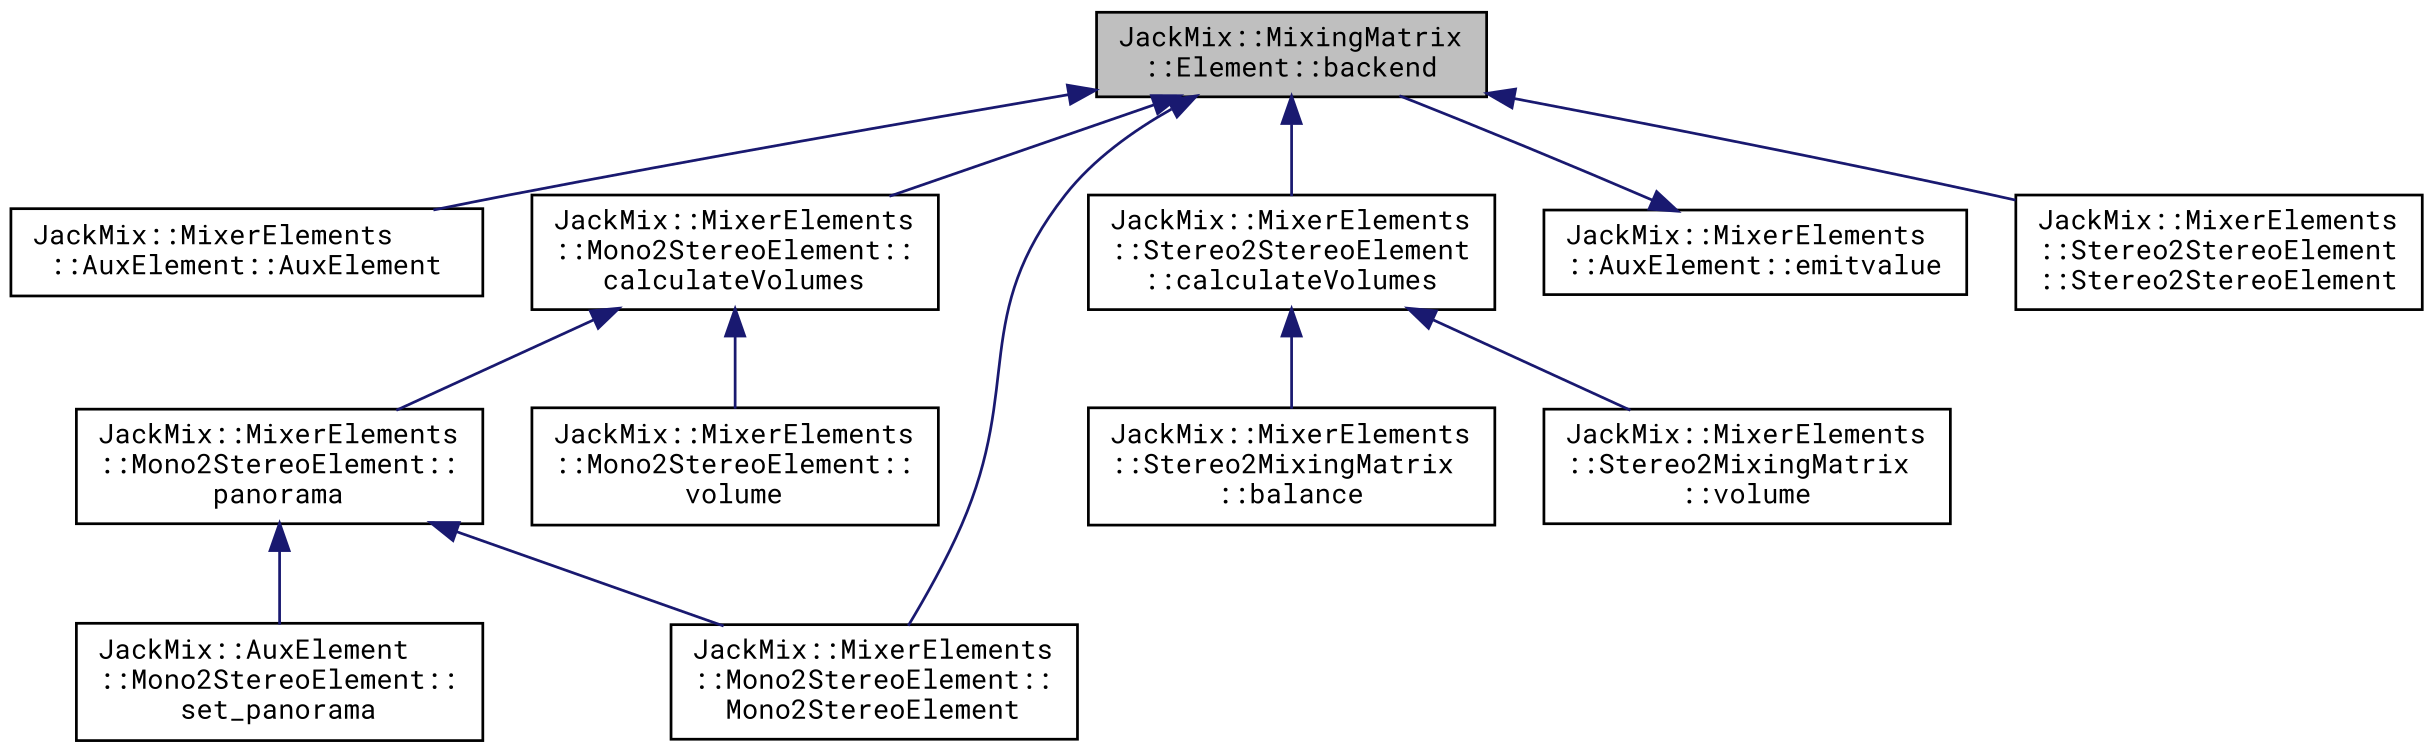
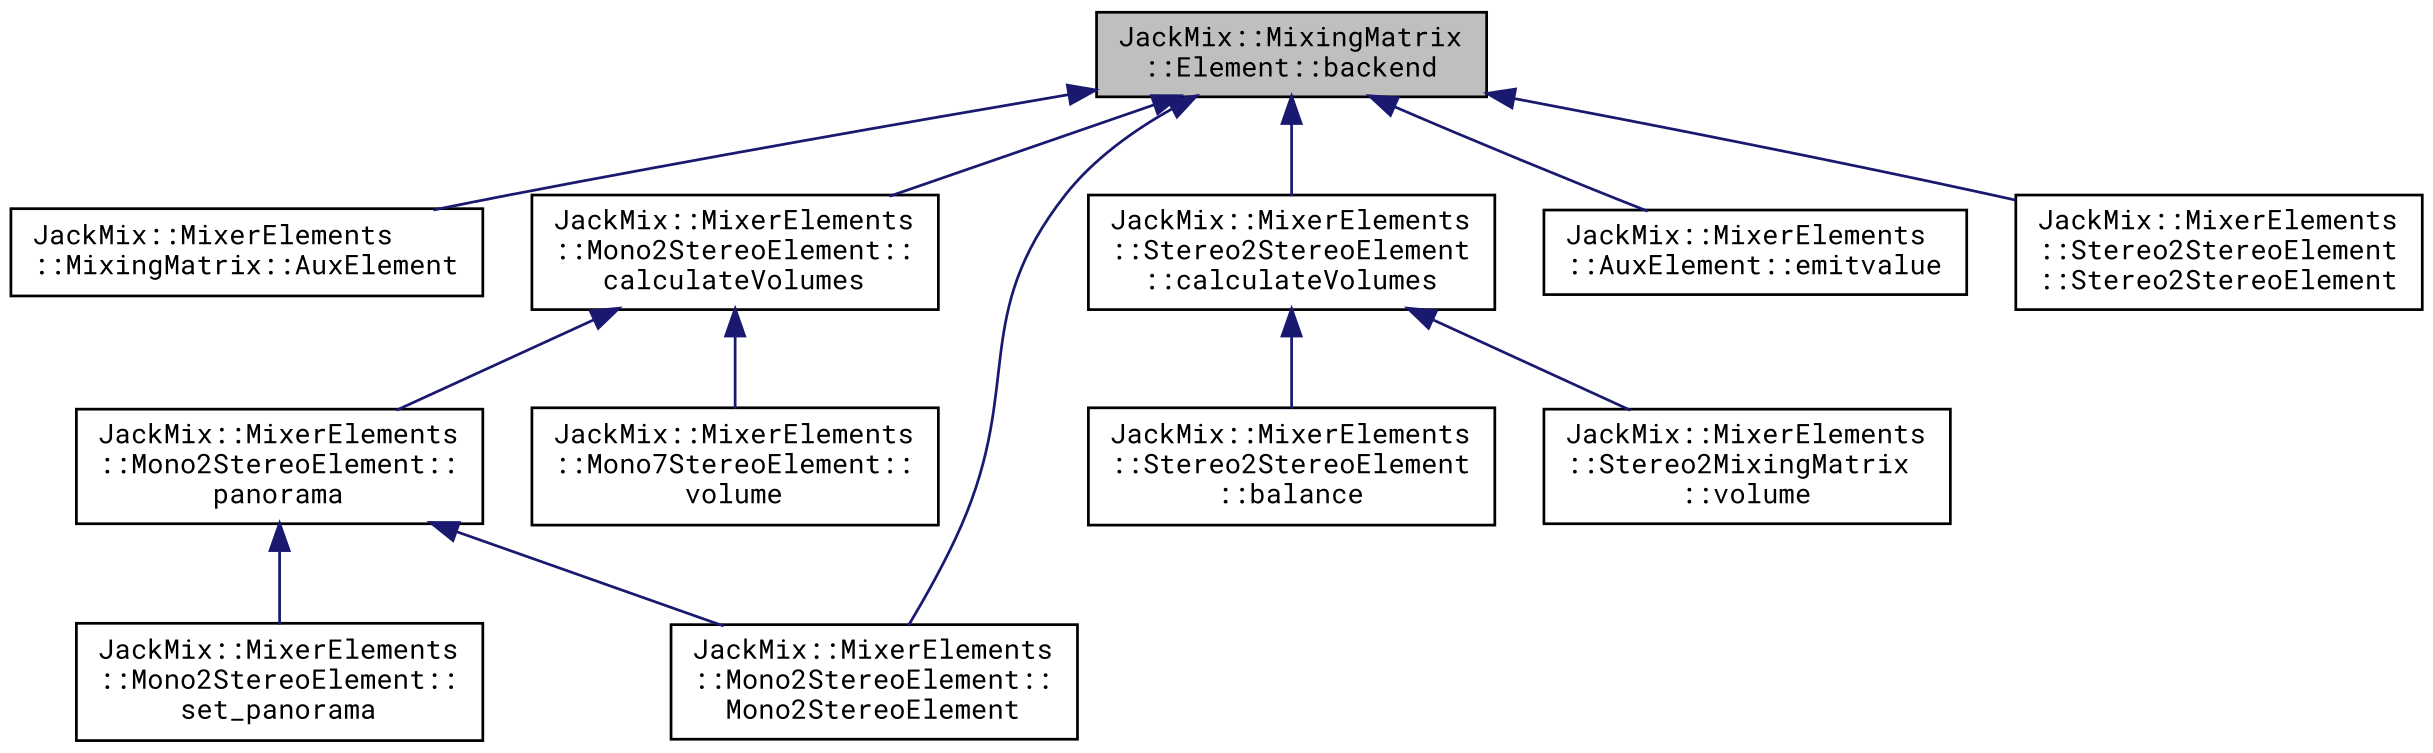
  digraph {
    fontname="Roboto Mono"
    rankdir=TB
    node [color=black fillcolor=white fontname="Roboto Mono" fontsize=10 shape=record style=filled]
    edge [color=midnightblue dir=back fontname="Roboto Mono" fontsize=10 labelfontname=Helvetica labelfontsize=10 style=solid]
    n1 [fillcolor=grey75 fontcolor=black height=0.2 label="JackMix::MixingMatrix\l::Element::backend" width=0.4]
-   n2 [height=0.2 label="JackMix::MixerElements\l::AuxElement::AuxElement" width=0.4]
+   n2 [height=0.2 label="JackMix::MixerElements\l::MixingMatrix::AuxElement" width=0.4]
    n3 [height=0.2 label="JackMix::MixerElements\l::Mono2StereoElement::\lcalculateVolumes" width=0.4]
    n4 [height=0.2 label="JackMix::MixerElements\l::Mono2StereoElement::\lMono2StereoElement" width=0.4]
    n5 [height=0.2 label="JackMix::MixerElements\l::Stereo2StereoElement\l::calculateVolumes" width=0.4]
    n6 [height=0.2 label="JackMix::MixerElements\l::AuxElement::emitvalue" width=0.4]
    n7 [height=0.2 label="JackMix::MixerElements\l::Stereo2StereoElement\l::Stereo2StereoElement" width=0.4]
    n8 [height=0.2 label="JackMix::MixerElements\l::Mono2StereoElement::\lpanorama" width=0.4]
-   n9 [height=0.2 label="JackMix::MixerElements\l::Mono2StereoElement::\lvolume" width=0.4]
-   n10 [height=0.2 label="JackMix::MixerElements\l::Stereo2MixingMatrix\l::balance" width=0.4]
+   n9 [height=0.2 label="JackMix::MixerElements\l::Mono7StereoElement::\lvolume" width=0.4]
+   n10 [height=0.2 label="JackMix::MixerElements\l::Stereo2StereoElement\l::balance" width=0.4]
    n11 [height=0.2 label="JackMix::MixerElements\l::Stereo2MixingMatrix\l::volume" width=0.4]
-   n12 [height=0.2 label="JackMix::AuxElement\l::Mono2StereoElement::\lset_panorama" width=0.4]
+   n12 [height=0.2 label="JackMix::MixerElements\l::Mono2StereoElement::\lset_panorama" width=0.4]
    n1 -> n2
    n1 -> n3
    n1 -> n4
    n1 -> n5
-   n6 -> n1
+   n1 -> n6
    n1 -> n7
    n3 -> n8
    n3 -> n9
    n5 -> n10
    n5 -> n11
    n8 -> n4
    n8 -> n12
  }
